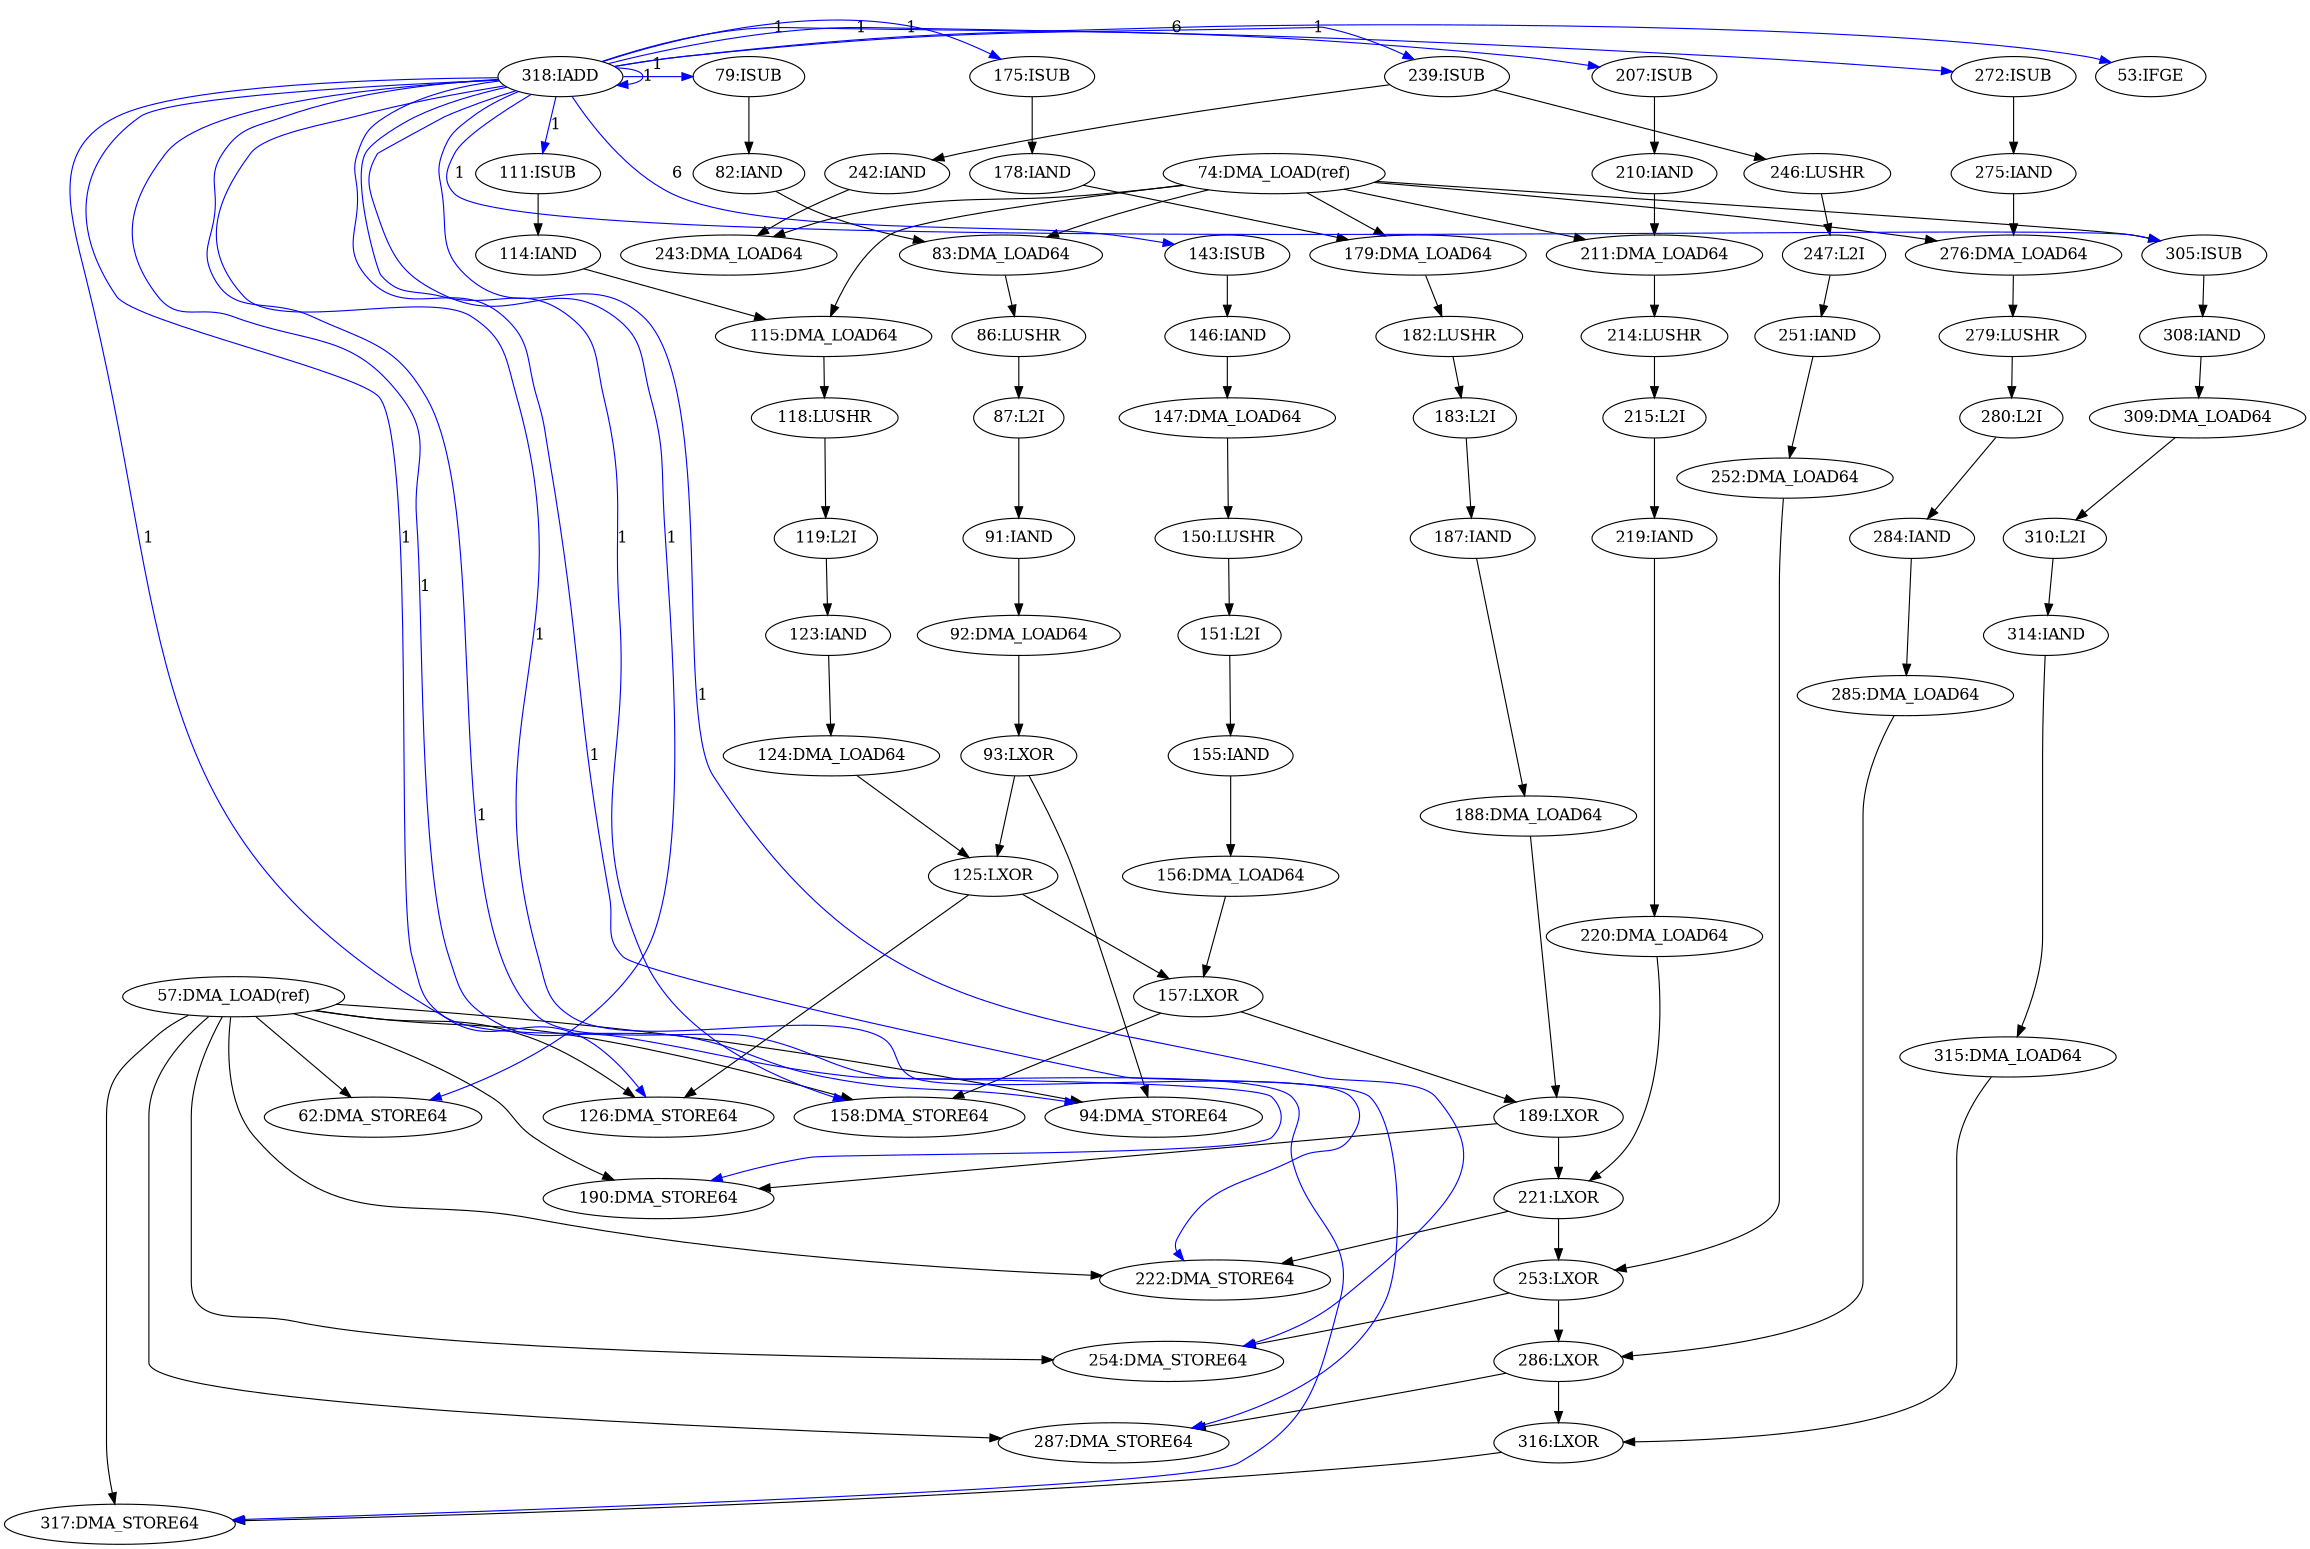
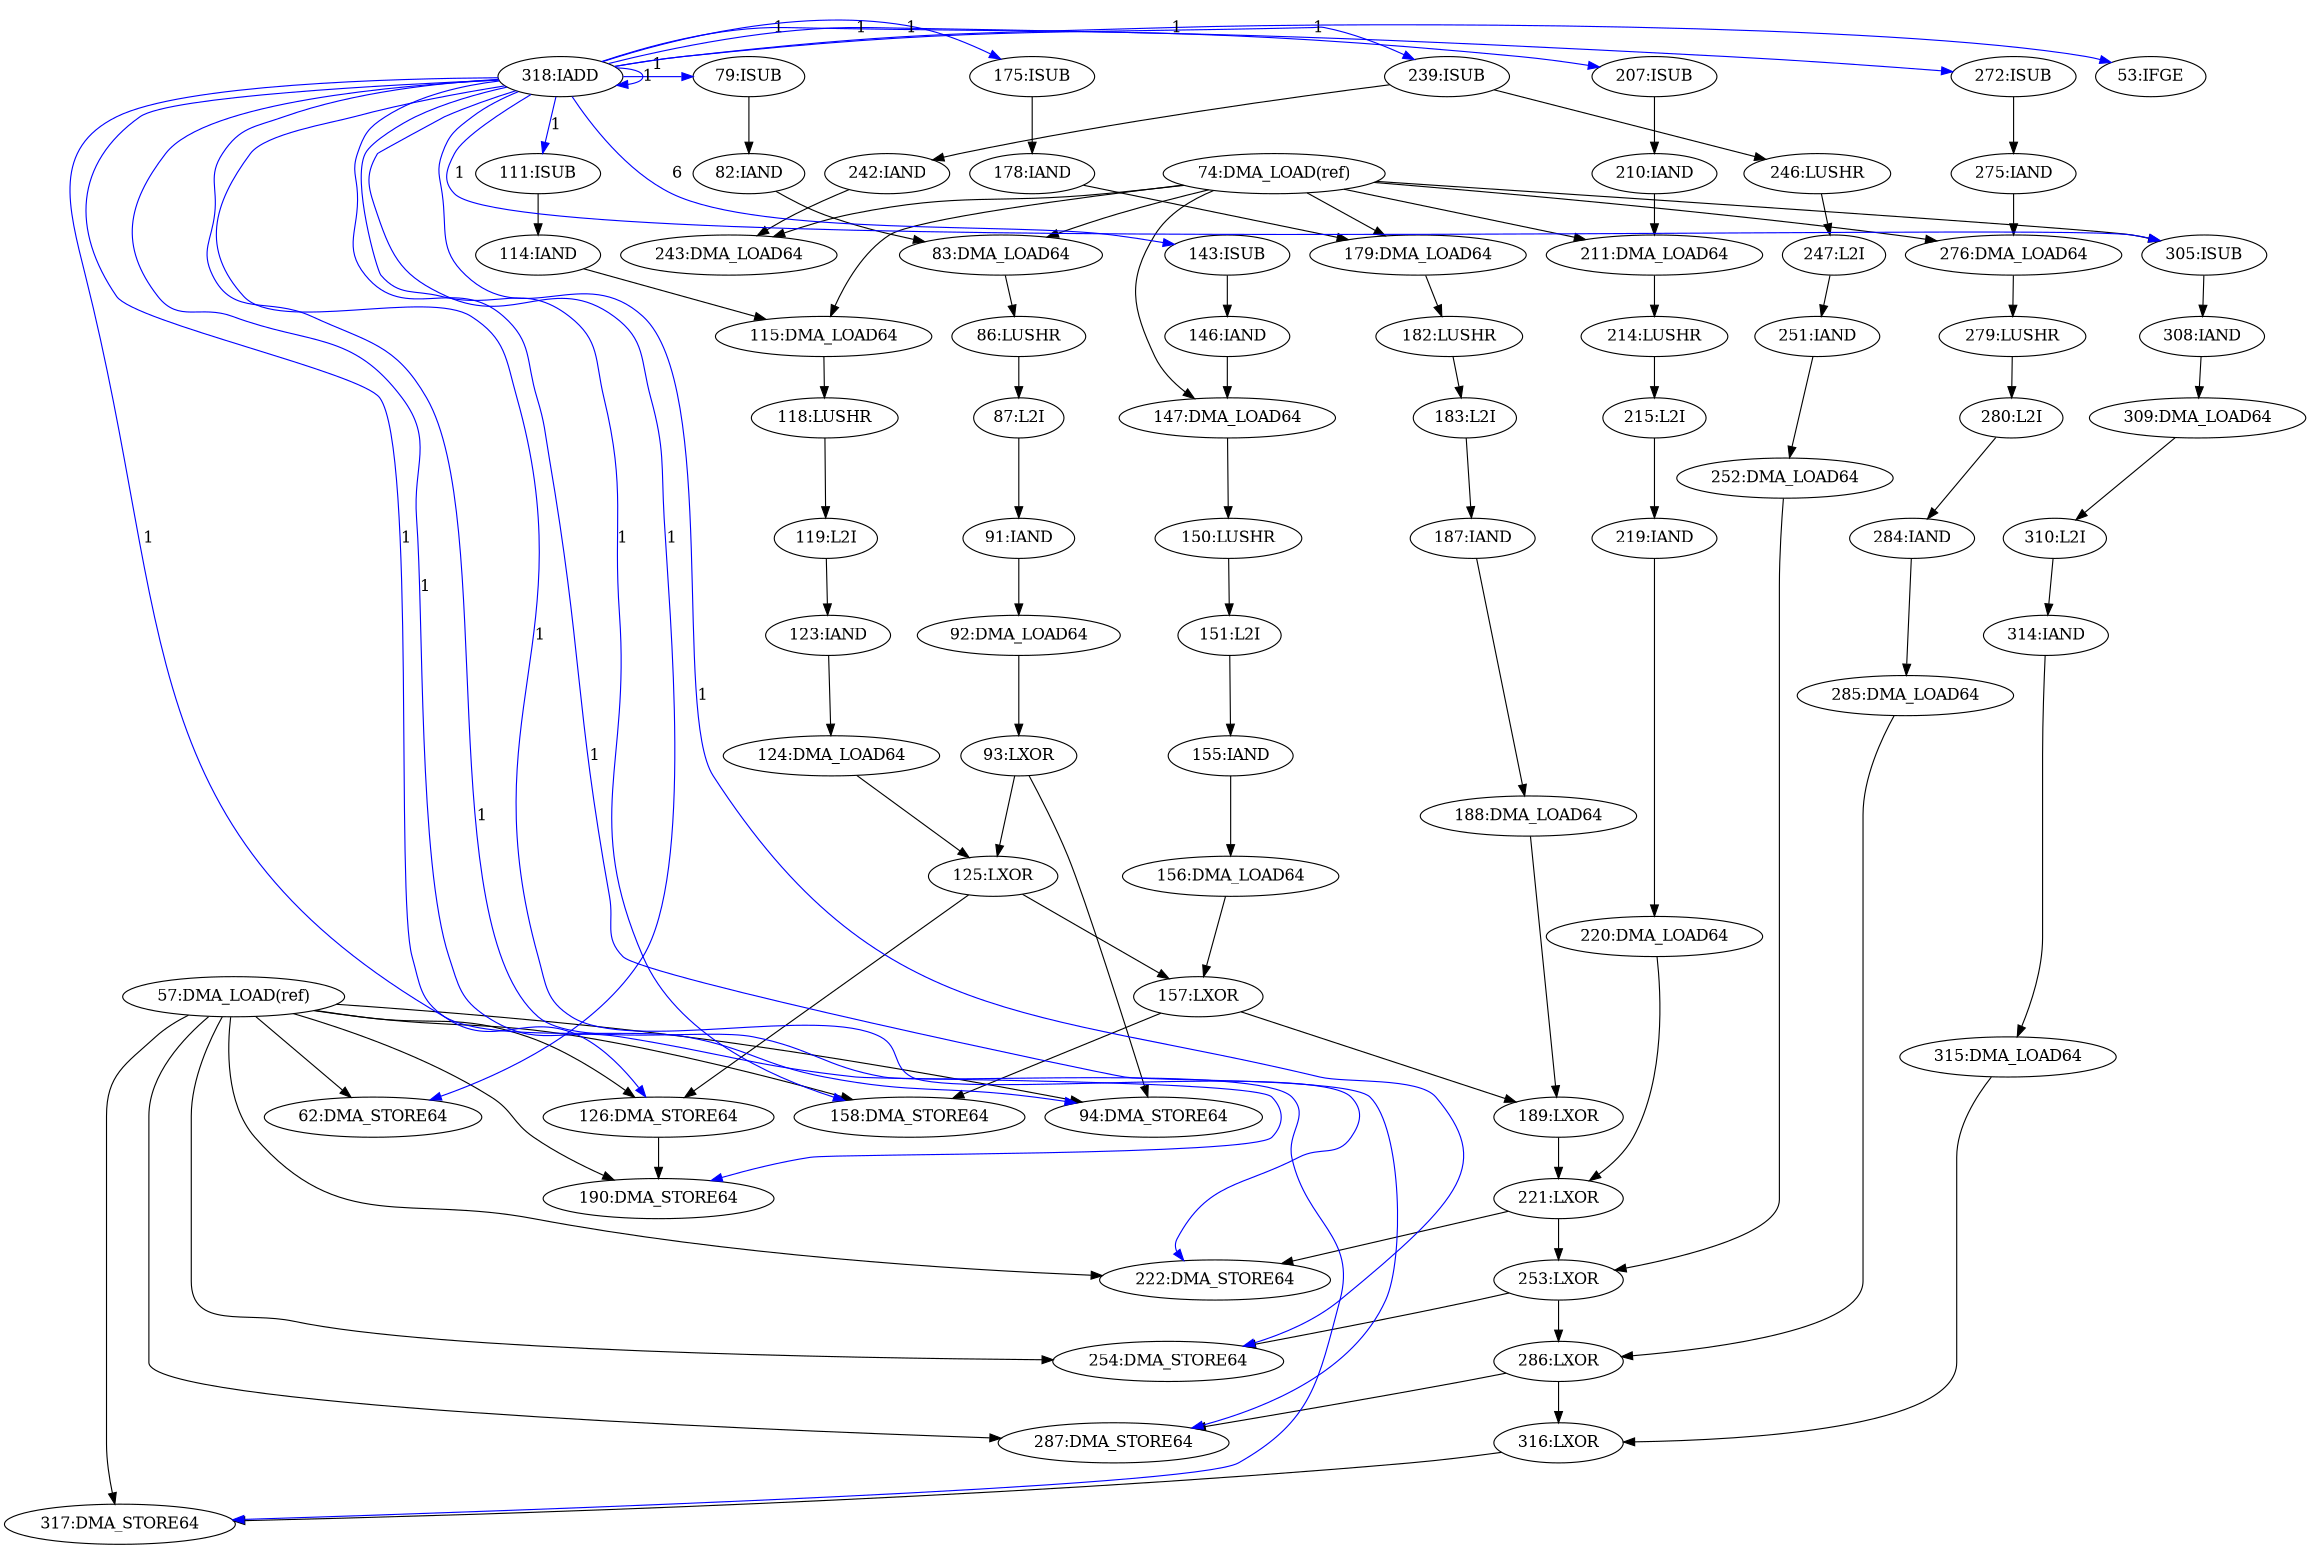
  digraph {
    n1 [label="94:DMA_STORE64"]
    n2 [label="57:DMA_LOAD(ref)"]
    n3 [label="126:DMA_STORE64"]
    n4 [label="190:DMA_STORE64"]
    n5 [label="317:DMA_STORE64"]
    n6 [label="222:DMA_STORE64"]
    n7 [label="287:DMA_STORE64"]
    n8 [label="158:DMA_STORE64"]
    n9 [label="62:DMA_STORE64"]
    n10 [label="254:DMA_STORE64"]
    n11 [label="93:LXOR"]
    n12 [label="125:LXOR"]
    n13 [label="157:LXOR"]
    n14 [label="246:LUSHR"]
    n15 [label="247:L2I"]
    n16 [label="251:IAND"]
    n17 [label="243:DMA_LOAD64"]
    n18 [label="316:LXOR"]
    n19 [label="286:LXOR"]
    n20 [label="315:DMA_LOAD64"]
    n21 [label="118:LUSHR"]
    n22 [label="119:L2I"]
    n23 [label="123:IAND"]
    n24 [label="115:DMA_LOAD64"]
    n25 [label="155:IAND"]
    n26 [label="156:DMA_LOAD64"]
    n27 [label="151:L2I"]
    n28 [label="279:LUSHR"]
    n29 [label="280:L2I"]
    n30 [label="284:IAND"]
    n31 [label="276:DMA_LOAD64"]
    n32 [label="309:DMA_LOAD64"]
    n33 [label="310:L2I"]
    n34 [label="314:IAND"]
    n35 [label="74:DMA_LOAD(ref)"]
    n36 [label="83:DMA_LOAD64"]
    n37 [label="179:DMA_LOAD64"]
    n38 [label="211:DMA_LOAD64"]
    n39 [label="147:DMA_LOAD64"]
    n40 [label="305:ISUB"]
    n41 [label="86:LUSHR"]
    n42 [label="182:LUSHR"]
    n43 [label="214:LUSHR"]
    n44 [label="150:LUSHR"]
    n45 [label="308:IAND"]
    n46 [label="92:DMA_LOAD64"]
    n47 [label="91:IAND"]
    n48 [label="242:IAND"]
    n49 [label="239:ISUB"]
    n50 [label="87:L2I"]
    n51 [label="124:DMA_LOAD64"]
    n52 [label="252:DMA_LOAD64"]
    n53 [label="114:IAND"]
    n54 [label="111:ISUB"]
    n55 [label="210:IAND"]
    n56 [label="207:ISUB"]
    n57 [label="188:DMA_LOAD64"]
    n58 [label="189:LXOR"]
    n59 [label="221:LXOR"]
    n60 [label="187:IAND"]
    n61 [label="183:L2I"]
    n62 [label="253:LXOR"]
    n63 [label="146:IAND"]
    n64 [label="143:ISUB"]
    n65 [label="215:L2I"]
    n66 [label="219:IAND"]
    n67 [label="220:DMA_LOAD64"]
    n68 [label="285:DMA_LOAD64"]
    n69 [label="275:IAND"]
    n70 [label="178:IAND"]
    n71 [label="82:IAND"]
    n72 [label="79:ISUB"]
    n73 [label="272:ISUB"]
    n74 [label="175:ISUB"]
    n75 [label="318:IADD"]
    n76 [label="53:IFGE"]
    n2 -> n1
    n2 -> n3
    n2 -> n4
    n2 -> n5
    n2 -> n6
    n2 -> n7
    n2 -> n8
    n2 -> n9
    n2 -> n10
    n11 -> n1
    n11 -> n12
    n12 -> n3
    n12 -> n13
    n13 -> n8
    n13 -> n58
    n14 -> n15
    n15 -> n16
    n16 -> n52
    n18 -> n5
    n19 -> n7
    n19 -> n18
    n20 -> n18
    n21 -> n22
    n22 -> n23
    n23 -> n51
    n24 -> n21
    n25 -> n26
    n26 -> n13
    n27 -> n25
    n28 -> n29
    n29 -> n30
    n30 -> n68
    n31 -> n28
    n32 -> n33
    n33 -> n34
    n34 -> n20
    n35 -> n17
    n35 -> n24
    n35 -> n31
    n35 -> n36
    n35 -> n37
    n35 -> n38
+   n35 -> n39
    n35 -> n40
    n36 -> n41
    n37 -> n42
    n38 -> n43
    n39 -> n44
    n40 -> n45
    n41 -> n50
    n42 -> n61
    n43 -> n65
    n44 -> n27
    n45 -> n32
    n46 -> n11
    n47 -> n46
    n48 -> n17
    n49 -> n14
    n49 -> n48
    n50 -> n47
    n51 -> n12
    n52 -> n62
    n53 -> n24
    n54 -> n53
    n55 -> n38
    n56 -> n55
    n57 -> n58
-   n58 -> n4
+   n3 -> n4
    n58 -> n59
    n59 -> n6
    n59 -> n62
    n60 -> n57
    n61 -> n60
    n62 -> n10
    n62 -> n19
    n63 -> n39
    n64 -> n63
    n65 -> n66
    n66 -> n67
    n67 -> n59
    n68 -> n19
    n69 -> n31
    n70 -> n37
    n71 -> n36
    n72 -> n71
    n73 -> n69
    n74 -> n70
    n75 -> n1 [color=blue constraint=false label=1]
    n75 -> n3 [color=blue constraint=false label=1]
    n75 -> n4 [color=blue constraint=false label=1]
    n75 -> n5 [color=blue constraint=false label=1]
    n75 -> n6 [color=blue constraint=false label=1]
    n75 -> n7 [color=blue constraint=false label=1]
    n75 -> n8 [color=blue constraint=false label=1]
    n75 -> n9 [color=blue constraint=false label=1]
    n75 -> n10 [color=blue constraint=false label=1]
    n75 -> n40 [color=blue constraint=false label=1]
    n75 -> n49 [color=blue constraint=false label=1]
    n75 -> n54 [color=blue constraint=false label=1]
    n75 -> n56 [color=blue constraint=false label=1]
    n75 -> n64 [color=blue constraint=false label=6]
    n75 -> n72 [color=blue constraint=false label=1]
    n75 -> n73 [color=blue constraint=false label=1]
    n75 -> n74 [color=blue constraint=false label=1]
    n75 -> n75 [color=blue constraint=false label=1]
-   n75 -> n76 [color=blue constraint=false label=6]
+   n75 -> n76 [color=blue constraint=false label=1]
  }
